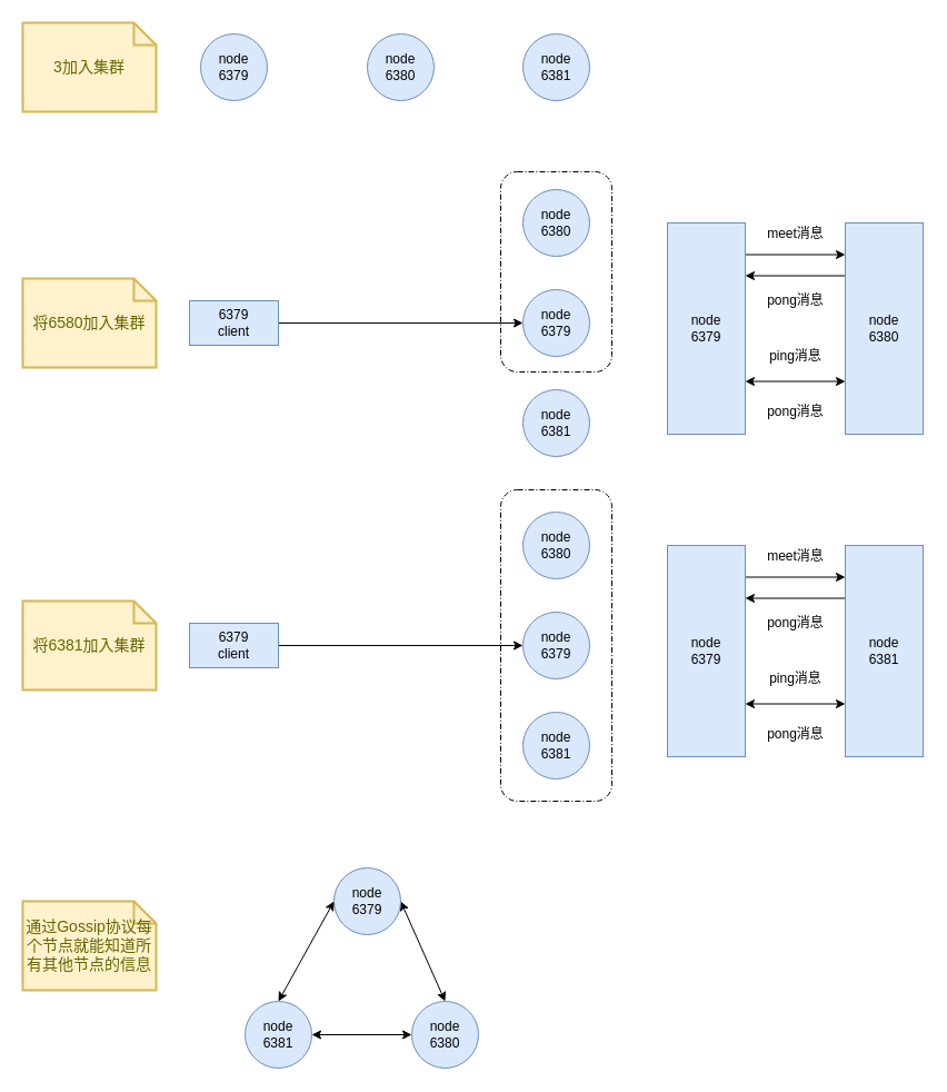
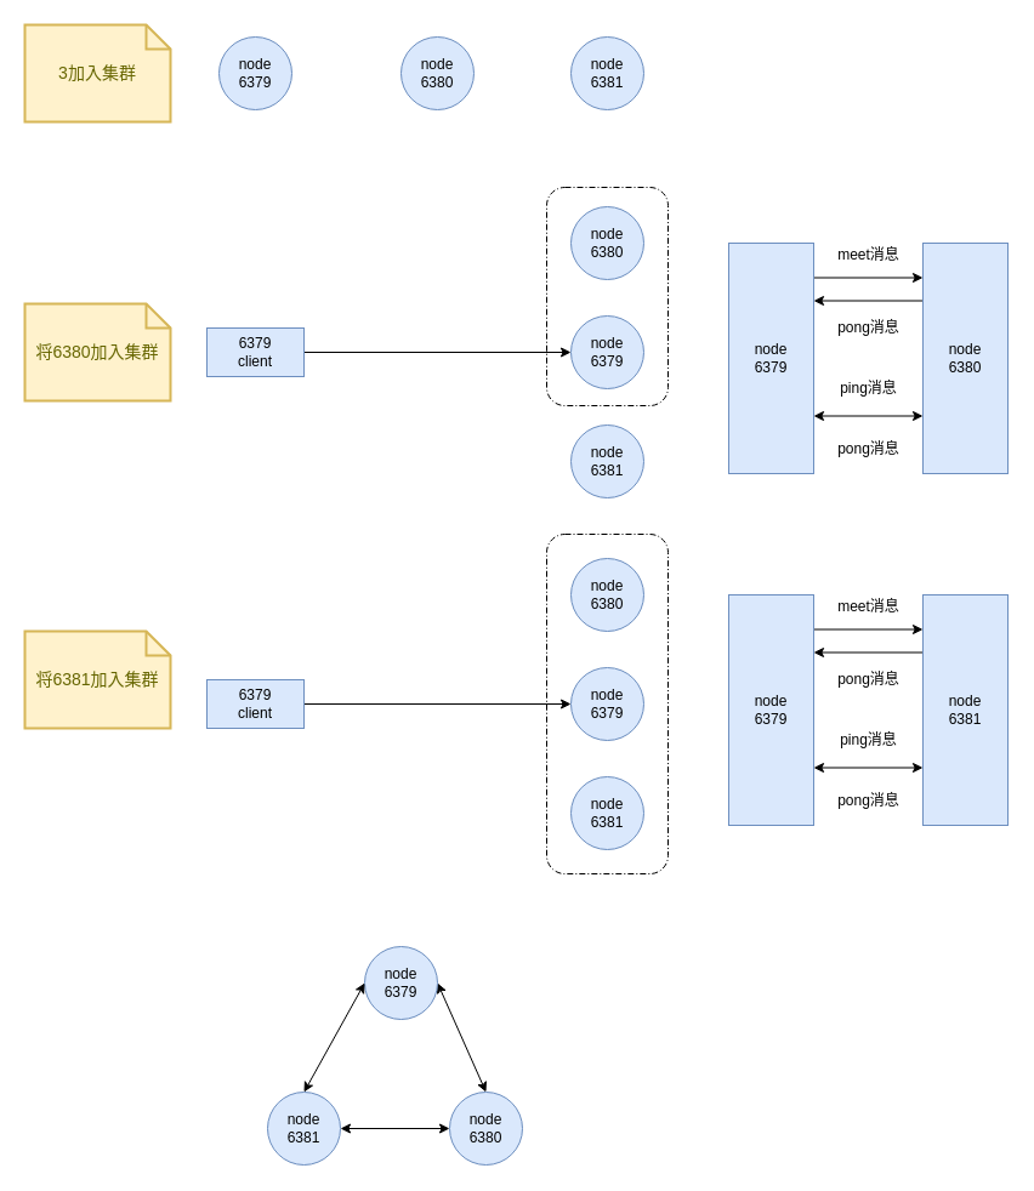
  <mxCell id="0" />
  <mxCell id="1" parent="0" />
  <mxCell id="2" value="" style="points=[[0.25,0,0],[0.5,0,0],[0.75,0,0],[1,0.25,0],[1,0.5,0],[1,0.75,0],[0.75,1,0],[0.5,1,0],[0.25,1,0],[0,0.75,0],[0,0.5,0],[0,0.25,0]];rounded=1;dashed=1;dashPattern=5 2 1 2;labelPosition=center;verticalLabelPosition=top;align=right;verticalAlign=bottom;fontSize=8;" vertex="1" parent="1"><mxGeometry x="450" y="440" width="100" height="280" as="geometry" /></mxCell>
  <mxCell id="3" value="" style="points=[[0.25,0,0],[0.5,0,0],[0.75,0,0],[1,0.25,0],[1,0.5,0],[1,0.75,0],[0.75,1,0],[0.5,1,0],[0.25,1,0],[0,0.75,0],[0,0.5,0],[0,0.25,0]];rounded=1;dashed=1;dashPattern=5 2 1 2;labelPosition=center;verticalLabelPosition=top;align=right;verticalAlign=bottom;fontSize=8;" vertex="1" parent="1"><mxGeometry x="450" y="154" width="100" height="180" as="geometry" /></mxCell>
  <mxCell id="4" style="edgeStyle=none;rounded=0;orthogonalLoop=1;jettySize=auto;html=1;exitX=1;exitY=0.5;exitDx=0;exitDy=0;entryX=0;entryY=0.5;entryDx=0;entryDy=0;" parent="1" source="5" target="6" edge="1"><mxGeometry relative="1" as="geometry" /></mxCell>
  <mxCell id="5" value="6379&lt;br&gt;client" style="rounded=0;whiteSpace=wrap;html=1;fillColor=#dae8fc;strokeColor=#6c8ebf;" parent="1" vertex="1"><mxGeometry x="170" y="270" width="80" height="40" as="geometry" /></mxCell>
  <mxCell id="6" value="node&lt;br&gt;6379" style="ellipse;whiteSpace=wrap;html=1;aspect=fixed;fillColor=#dae8fc;strokeColor=#6c8ebf;" parent="1" vertex="1"><mxGeometry x="470" y="260" width="60" height="60" as="geometry" /></mxCell>
  <mxCell id="7" value="node&lt;br&gt;6380" style="ellipse;whiteSpace=wrap;html=1;aspect=fixed;fillColor=#dae8fc;strokeColor=#6c8ebf;" parent="1" vertex="1"><mxGeometry x="470" y="170" width="60" height="60" as="geometry" /></mxCell>
  <mxCell id="8" value="node&lt;br&gt;6381" style="ellipse;whiteSpace=wrap;html=1;aspect=fixed;fillColor=#dae8fc;strokeColor=#6c8ebf;" parent="1" vertex="1"><mxGeometry x="470" y="350" width="60" height="60" as="geometry" /></mxCell>
  <mxCell id="9" style="edgeStyle=none;rounded=0;orthogonalLoop=1;jettySize=auto;html=1;exitX=1;exitY=0.25;exitDx=0;exitDy=0;entryX=0;entryY=0.25;entryDx=0;entryDy=0;" parent="1" edge="1"><mxGeometry relative="1" as="geometry"><mxPoint x="670" y="228.5" as="sourcePoint" /><mxPoint x="760" y="228.5" as="targetPoint" /></mxGeometry></mxCell>
  <mxCell id="10" value="node&lt;br&gt;6379" style="rounded=0;whiteSpace=wrap;html=1;fillColor=#dae8fc;strokeColor=#6c8ebf;" parent="1" vertex="1"><mxGeometry x="600" y="200" width="70" height="190" as="geometry" /></mxCell>
  <mxCell id="11" style="edgeStyle=none;rounded=0;orthogonalLoop=1;jettySize=auto;html=1;exitX=0;exitY=0.75;exitDx=0;exitDy=0;entryX=1;entryY=0.75;entryDx=0;entryDy=0;startArrow=classic;startFill=1;" parent="1" source="13" target="10" edge="1"><mxGeometry relative="1" as="geometry" /></mxCell>
  <mxCell id="12" style="edgeStyle=none;rounded=0;orthogonalLoop=1;jettySize=auto;html=1;exitX=0;exitY=0.25;exitDx=0;exitDy=0;entryX=1;entryY=0.25;entryDx=0;entryDy=0;startArrow=none;startFill=0;endArrow=classic;endFill=1;" parent="1" source="13" target="10" edge="1"><mxGeometry relative="1" as="geometry" /></mxCell>
  <mxCell id="13" value="node&lt;br&gt;6380" style="rounded=0;whiteSpace=wrap;html=1;fillColor=#dae8fc;strokeColor=#6c8ebf;" parent="1" vertex="1"><mxGeometry x="760" y="200" width="70" height="190" as="geometry" /></mxCell>
  <mxCell id="14" value="ping消息" style="text;html=1;align=center;verticalAlign=middle;resizable=0;points=[];autosize=1;strokeColor=none;fillColor=none;" parent="1" vertex="1"><mxGeometry x="685" y="310" width="60" height="20" as="geometry" /></mxCell>
  <mxCell id="15" value="meet消息" style="text;html=1;align=center;verticalAlign=middle;resizable=0;points=[];autosize=1;strokeColor=none;fillColor=none;" parent="1" vertex="1"><mxGeometry x="680" y="200" width="70" height="20" as="geometry" /></mxCell>
  <mxCell id="16" value="pong消息" style="text;html=1;align=center;verticalAlign=middle;resizable=0;points=[];autosize=1;strokeColor=none;fillColor=none;" parent="1" vertex="1"><mxGeometry x="680" y="260" width="70" height="20" as="geometry" /></mxCell>
  <mxCell id="17" value="pong消息" style="text;html=1;align=center;verticalAlign=middle;resizable=0;points=[];autosize=1;strokeColor=none;fillColor=none;" parent="1" vertex="1"><mxGeometry x="680" y="360" width="70" height="20" as="geometry" /></mxCell>
  <mxCell id="18" style="edgeStyle=none;rounded=0;orthogonalLoop=1;jettySize=auto;html=1;exitX=1;exitY=0.5;exitDx=0;exitDy=0;entryX=0;entryY=0.5;entryDx=0;entryDy=0;" parent="1" source="19" target="20" edge="1"><mxGeometry relative="1" as="geometry" /></mxCell>
  <mxCell id="19" value="6379&lt;br&gt;client" style="rounded=0;whiteSpace=wrap;html=1;fillColor=#dae8fc;strokeColor=#6c8ebf;" parent="1" vertex="1"><mxGeometry x="170" y="560" width="80" height="40" as="geometry" /></mxCell>
  <mxCell id="20" value="node&lt;br&gt;6379" style="ellipse;whiteSpace=wrap;html=1;aspect=fixed;fillColor=#dae8fc;strokeColor=#6c8ebf;" parent="1" vertex="1"><mxGeometry x="470" y="550" width="60" height="60" as="geometry" /></mxCell>
  <mxCell id="21" value="node&lt;br&gt;6380" style="ellipse;whiteSpace=wrap;html=1;aspect=fixed;fillColor=#dae8fc;strokeColor=#6c8ebf;" parent="1" vertex="1"><mxGeometry x="470" y="460" width="60" height="60" as="geometry" /></mxCell>
  <mxCell id="22" value="node&lt;br&gt;6381" style="ellipse;whiteSpace=wrap;html=1;aspect=fixed;fillColor=#dae8fc;strokeColor=#6c8ebf;" parent="1" vertex="1"><mxGeometry x="470" y="640" width="60" height="60" as="geometry" /></mxCell>
  <mxCell id="23" style="edgeStyle=none;rounded=0;orthogonalLoop=1;jettySize=auto;html=1;exitX=1;exitY=0.25;exitDx=0;exitDy=0;entryX=0;entryY=0.25;entryDx=0;entryDy=0;" parent="1" edge="1"><mxGeometry relative="1" as="geometry"><mxPoint x="670" y="518.5" as="sourcePoint" /><mxPoint x="760" y="518.5" as="targetPoint" /></mxGeometry></mxCell>
  <mxCell id="24" value="node&lt;br&gt;6379" style="rounded=0;whiteSpace=wrap;html=1;fillColor=#dae8fc;strokeColor=#6c8ebf;" parent="1" vertex="1"><mxGeometry x="600" y="490" width="70" height="190" as="geometry" /></mxCell>
  <mxCell id="25" style="edgeStyle=none;rounded=0;orthogonalLoop=1;jettySize=auto;html=1;exitX=0;exitY=0.75;exitDx=0;exitDy=0;entryX=1;entryY=0.75;entryDx=0;entryDy=0;startArrow=classic;startFill=1;" parent="1" source="27" target="24" edge="1"><mxGeometry relative="1" as="geometry" /></mxCell>
  <mxCell id="26" style="edgeStyle=none;rounded=0;orthogonalLoop=1;jettySize=auto;html=1;exitX=0;exitY=0.25;exitDx=0;exitDy=0;entryX=1;entryY=0.25;entryDx=0;entryDy=0;startArrow=none;startFill=0;endArrow=classic;endFill=1;" parent="1" source="27" target="24" edge="1"><mxGeometry relative="1" as="geometry" /></mxCell>
  <mxCell id="27" value="node&lt;br&gt;6381" style="rounded=0;whiteSpace=wrap;html=1;fillColor=#dae8fc;strokeColor=#6c8ebf;" parent="1" vertex="1"><mxGeometry x="760" y="490" width="70" height="190" as="geometry" /></mxCell>
  <mxCell id="28" value="ping消息" style="text;html=1;align=center;verticalAlign=middle;resizable=0;points=[];autosize=1;strokeColor=none;fillColor=none;" parent="1" vertex="1"><mxGeometry x="685" y="600" width="60" height="20" as="geometry" /></mxCell>
  <mxCell id="29" value="meet消息" style="text;html=1;align=center;verticalAlign=middle;resizable=0;points=[];autosize=1;strokeColor=none;fillColor=none;" parent="1" vertex="1"><mxGeometry x="680" y="490" width="70" height="20" as="geometry" /></mxCell>
  <mxCell id="30" value="pong消息" style="text;html=1;align=center;verticalAlign=middle;resizable=0;points=[];autosize=1;strokeColor=none;fillColor=none;" parent="1" vertex="1"><mxGeometry x="680" y="550" width="70" height="20" as="geometry" /></mxCell>
  <mxCell id="31" value="pong消息" style="text;html=1;align=center;verticalAlign=middle;resizable=0;points=[];autosize=1;strokeColor=none;fillColor=none;" parent="1" vertex="1"><mxGeometry x="680" y="650" width="70" height="20" as="geometry" /></mxCell>
- <mxCell id="32" value="将6580加入集群" style="shape=note;strokeWidth=2;fontSize=14;size=20;whiteSpace=wrap;html=1;fillColor=#fff2cc;strokeColor=#d6b656;fontColor=#666600;" parent="1" vertex="1"><mxGeometry x="20" y="250" width="120" height="80" as="geometry" /></mxCell>
- <mxCell id="33" value="将6381加入集群" style="shape=note;strokeWidth=2;fontSize=14;size=20;whiteSpace=wrap;html=1;fillColor=#fff2cc;strokeColor=#d6b656;fontColor=#666600;" parent="1" vertex="1"><mxGeometry x="20" y="540" width="120" height="80" as="geometry" /></mxCell>
+ <mxCell id="32" value="将6380加入集群" style="shape=note;strokeWidth=2;fontSize=14;size=20;whiteSpace=wrap;html=1;fillColor=#fff2cc;strokeColor=#d6b656;fontColor=#666600;" parent="1" vertex="1"><mxGeometry x="20" y="250" width="120" height="80" as="geometry" /></mxCell>
+ <mxCell id="33" value="将6381加入集群" style="shape=note;strokeWidth=2;fontSize=14;size=20;whiteSpace=wrap;html=1;fillColor=#fff2cc;strokeColor=#d6b656;fontColor=#666600;" parent="1" vertex="1"><mxGeometry x="20" y="520" width="120" height="80" as="geometry" /></mxCell>
  <mxCell id="34" style="edgeStyle=none;rounded=0;orthogonalLoop=1;jettySize=auto;html=1;exitX=1;exitY=0.5;exitDx=0;exitDy=0;entryX=0.5;entryY=0;entryDx=0;entryDy=0;startArrow=classic;startFill=1;endArrow=classic;endFill=1;" parent="1" source="35" target="37" edge="1"><mxGeometry relative="1" as="geometry" /></mxCell>
  <mxCell id="35" value="node&lt;br&gt;6379" style="ellipse;whiteSpace=wrap;html=1;aspect=fixed;fillColor=#dae8fc;strokeColor=#6c8ebf;" parent="1" vertex="1"><mxGeometry x="300" y="780" width="60" height="60" as="geometry" /></mxCell>
  <mxCell id="36" style="edgeStyle=none;rounded=0;orthogonalLoop=1;jettySize=auto;html=1;exitX=0;exitY=0.5;exitDx=0;exitDy=0;entryX=1;entryY=0.5;entryDx=0;entryDy=0;startArrow=classic;startFill=1;endArrow=classic;endFill=1;" parent="1" source="37" target="39" edge="1"><mxGeometry relative="1" as="geometry" /></mxCell>
  <mxCell id="37" value="node&lt;br&gt;6380" style="ellipse;whiteSpace=wrap;html=1;aspect=fixed;fillColor=#dae8fc;strokeColor=#6c8ebf;" parent="1" vertex="1"><mxGeometry x="370" y="900" width="60" height="60" as="geometry" /></mxCell>
  <mxCell id="38" style="edgeStyle=none;rounded=0;orthogonalLoop=1;jettySize=auto;html=1;exitX=0.5;exitY=0;exitDx=0;exitDy=0;entryX=0;entryY=0.5;entryDx=0;entryDy=0;startArrow=classic;startFill=1;endArrow=classic;endFill=1;" parent="1" source="39" target="35" edge="1"><mxGeometry relative="1" as="geometry" /></mxCell>
  <mxCell id="39" value="node&lt;br&gt;6381" style="ellipse;whiteSpace=wrap;html=1;aspect=fixed;fillColor=#dae8fc;strokeColor=#6c8ebf;" parent="1" vertex="1"><mxGeometry y="900" width="60" height="60" as="geometry" x="220" /></mxCell>
- <mxCell id="40" value="通过Gossip协议每个节点就能知道所有其他节点的信息" style="shape=note;strokeWidth=2;fontSize=14;size=20;whiteSpace=wrap;html=1;fillColor=#fff2cc;strokeColor=#d6b656;fontColor=#666600;" parent="1" vertex="1"><mxGeometry x="20" y="810" width="120" height="80" as="geometry" /></mxCell>
  <mxCell id="41" value="node&lt;br&gt;6379" style="ellipse;whiteSpace=wrap;html=1;aspect=fixed;fillColor=#dae8fc;strokeColor=#6c8ebf;" vertex="1" parent="1"><mxGeometry x="180" y="30" width="60" height="60" as="geometry" /></mxCell>
  <mxCell id="42" value="node&lt;br&gt;6380" style="ellipse;whiteSpace=wrap;html=1;aspect=fixed;fillColor=#dae8fc;strokeColor=#6c8ebf;" vertex="1" parent="1"><mxGeometry x="330" y="30" width="60" height="60" as="geometry" /></mxCell>
  <mxCell id="43" value="node&lt;br&gt;6381" style="ellipse;whiteSpace=wrap;html=1;aspect=fixed;fillColor=#dae8fc;strokeColor=#6c8ebf;" vertex="1" parent="1"><mxGeometry x="470" y="30" width="60" height="60" as="geometry" /></mxCell>
  <mxCell id="44" value="3加入集群" style="shape=note;strokeWidth=2;fontSize=14;size=20;whiteSpace=wrap;html=1;fillColor=#fff2cc;strokeColor=#d6b656;fontColor=#666600;" vertex="1" parent="1"><mxGeometry x="20" y="20" width="120" height="80" as="geometry" /></mxCell>
